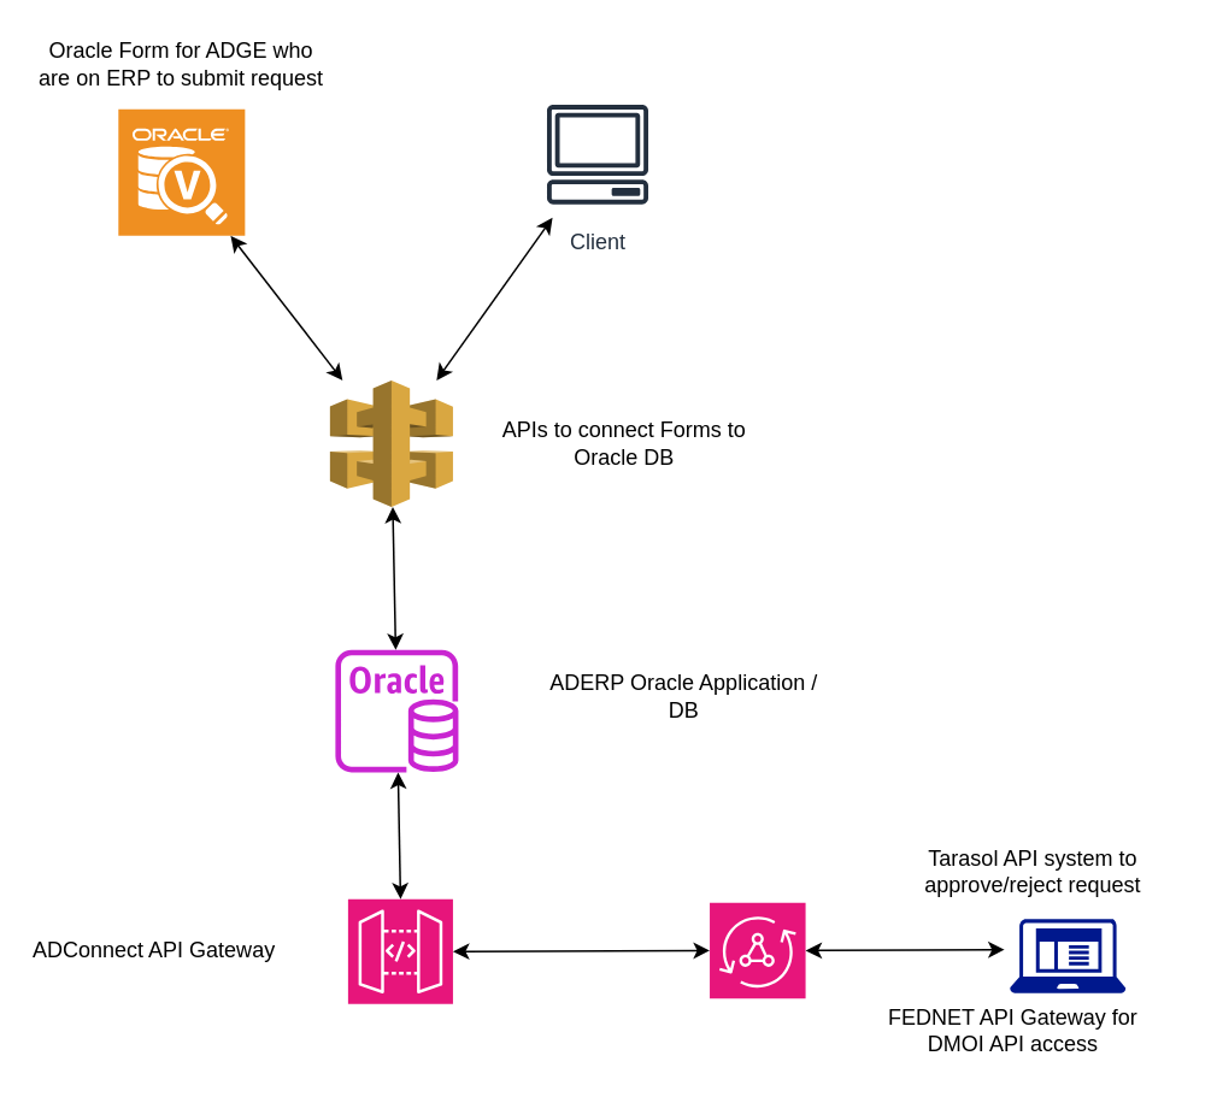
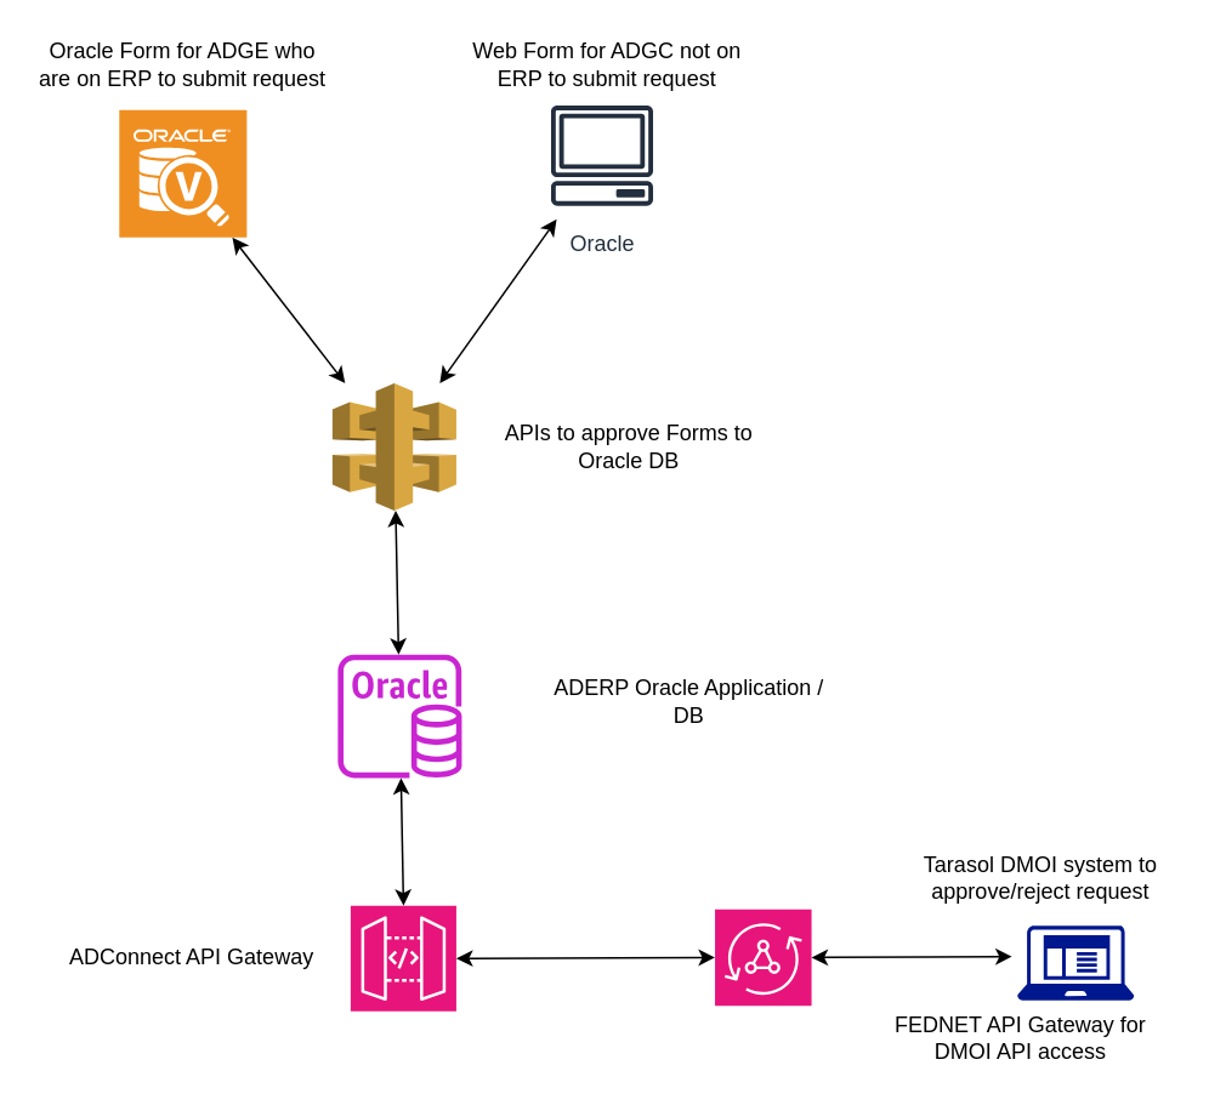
  <mxCell id="0" />
  <mxCell id="1" parent="0" />
  <mxCell id="2" value="" style="sketch=0;outlineConnect=0;fontColor=#232F3E;gradientColor=none;fillColor=#C925D1;strokeColor=none;dashed=0;verticalLabelPosition=bottom;verticalAlign=top;align=center;html=1;fontSize=12;fontStyle=0;aspect=fixed;pointerEvents=1;shape=mxgraph.aws4.rds_oracle_instance;" vertex="1" parent="1"><mxGeometry x="185" y="359" width="68" height="68" as="geometry" /></mxCell>
  <mxCell id="3" value="" style="shadow=0;dashed=0;html=1;strokeColor=none;fillColor=#EF8F21;labelPosition=center;verticalLabelPosition=bottom;verticalAlign=top;align=center;outlineConnect=0;shape=mxgraph.veeam.explorer_for_oracle;" vertex="1" parent="1"><mxGeometry x="65" y="60" width="70" height="70" as="geometry" /></mxCell>
- <mxCell id="4" value="Client" style="sketch=0;outlineConnect=0;fontColor=#232F3E;gradientColor=none;strokeColor=#232F3E;fillColor=#ffffff;dashed=0;verticalLabelPosition=bottom;verticalAlign=top;align=center;html=1;fontSize=12;fontStyle=0;aspect=fixed;shape=mxgraph.aws4.resourceIcon;resIcon=mxgraph.aws4.client;" vertex="1" parent="1"><mxGeometry x="295" y="50" width="70" height="70" as="geometry" /></mxCell>
+ <mxCell id="4" value="Oracle" style="sketch=0;outlineConnect=0;fontColor=#232F3E;gradientColor=none;strokeColor=#232F3E;fillColor=#ffffff;dashed=0;verticalLabelPosition=bottom;verticalAlign=top;align=center;html=1;fontSize=12;fontStyle=0;aspect=fixed;shape=mxgraph.aws4.resourceIcon;resIcon=mxgraph.aws4.client;" vertex="1" parent="1"><mxGeometry x="295" y="50" width="70" height="70" as="geometry" /></mxCell>
  <mxCell id="5" value="" style="sketch=0;points=[[0,0,0],[0.25,0,0],[0.5,0,0],[0.75,0,0],[1,0,0],[0,1,0],[0.25,1,0],[0.5,1,0],[0.75,1,0],[1,1,0],[0,0.25,0],[0,0.5,0],[0,0.75,0],[1,0.25,0],[1,0.5,0],[1,0.75,0]];outlineConnect=0;fontColor=#232F3E;fillColor=#E7157B;strokeColor=#ffffff;dashed=0;verticalLabelPosition=bottom;verticalAlign=top;align=center;html=1;fontSize=12;fontStyle=0;aspect=fixed;shape=mxgraph.aws4.resourceIcon;resIcon=mxgraph.aws4.api_gateway;" vertex="1" parent="1"><mxGeometry x="192" y="497" width="58" height="58" as="geometry" /></mxCell>
  <mxCell id="6" value="" style="sketch=0;points=[[0,0,0],[0.25,0,0],[0.5,0,0],[0.75,0,0],[1,0,0],[0,1,0],[0.25,1,0],[0.5,1,0],[0.75,1,0],[1,1,0],[0,0.25,0],[0,0.5,0],[0,0.75,0],[1,0.25,0],[1,0.5,0],[1,0.75,0]];outlineConnect=0;fontColor=#232F3E;fillColor=#E7157B;strokeColor=#ffffff;dashed=0;verticalLabelPosition=bottom;verticalAlign=top;align=center;html=1;fontSize=12;fontStyle=0;aspect=fixed;shape=mxgraph.aws4.resourceIcon;resIcon=mxgraph.aws4.appsync;" vertex="1" parent="1"><mxGeometry x="392" y="499" width="53" height="53" as="geometry" /></mxCell>
  <mxCell id="7" value="" style="outlineConnect=0;dashed=0;verticalLabelPosition=bottom;verticalAlign=top;align=center;html=1;shape=mxgraph.aws3.api_gateway;fillColor=#D9A741;gradientColor=none;" vertex="1" parent="1"><mxGeometry x="182" y="210" width="68" height="70" as="geometry" /></mxCell>
  <mxCell id="8" value="" style="endArrow=classic;startArrow=classic;html=1;rounded=0;" edge="1" parent="1" source="7" target="4"><mxGeometry width="50" height="50" relative="1" as="geometry"><mxPoint x="265" y="320" as="sourcePoint" /><mxPoint x="315" y="270" as="targetPoint" /></mxGeometry></mxCell>
  <mxCell id="9" value="" style="endArrow=classic;startArrow=classic;html=1;rounded=0;" edge="1" parent="1" source="3" target="7"><mxGeometry width="50" height="50" relative="1" as="geometry"><mxPoint x="265" y="320" as="sourcePoint" /><mxPoint x="315" y="270" as="targetPoint" /></mxGeometry></mxCell>
  <mxCell id="10" value="" style="endArrow=classic;startArrow=classic;html=1;rounded=0;" edge="1" parent="1" source="2" target="7"><mxGeometry width="50" height="50" relative="1" as="geometry"><mxPoint x="265" y="320" as="sourcePoint" /><mxPoint x="315" y="270" as="targetPoint" /></mxGeometry></mxCell>
  <mxCell id="11" value="" style="endArrow=classic;startArrow=classic;html=1;rounded=0;exitX=0.5;exitY=0;exitDx=0;exitDy=0;exitPerimeter=0;" edge="1" parent="1" source="5" target="2"><mxGeometry width="50" height="50" relative="1" as="geometry"><mxPoint x="265" y="320" as="sourcePoint" /><mxPoint x="315" y="270" as="targetPoint" /></mxGeometry></mxCell>
  <mxCell id="12" value="" style="endArrow=classic;startArrow=classic;html=1;rounded=0;entryX=0;entryY=0.5;entryDx=0;entryDy=0;entryPerimeter=0;exitX=1;exitY=0.5;exitDx=0;exitDy=0;exitPerimeter=0;" edge="1" parent="1" source="5" target="6"><mxGeometry width="50" height="50" relative="1" as="geometry"><mxPoint x="265" y="450" as="sourcePoint" /><mxPoint x="315" y="400" as="targetPoint" /></mxGeometry></mxCell>
  <mxCell id="13" value="" style="endArrow=classic;startArrow=classic;html=1;rounded=0;exitX=1;exitY=0.5;exitDx=0;exitDy=0;exitPerimeter=0;" edge="1" parent="1" source="6"><mxGeometry width="50" height="50" relative="1" as="geometry"><mxPoint x="265" y="450" as="sourcePoint" /><mxPoint x="555" y="525" as="targetPoint" /></mxGeometry></mxCell>
  <mxCell id="14" value="Oracle Form for ADGE who are on ERP to submit request" style="text;html=1;strokeColor=none;fillColor=none;align=center;verticalAlign=middle;whiteSpace=wrap;rounded=0;" vertex="1" parent="1"><mxGeometry x="20" y="20" width="160" height="30" as="geometry" /></mxCell>
- <mxCell id="16" value="APIs to connect Forms to Oracle DB" style="text;html=1;strokeColor=none;fillColor=none;align=center;verticalAlign=middle;whiteSpace=wrap;rounded=0;" vertex="1" parent="1"><mxGeometry x="265" y="230" width="160" height="30" as="geometry" /></mxCell>
+ <mxCell id="15" value="Web Form for ADGC not on ERP to submit request" style="text;html=1;strokeColor=none;fillColor=none;align=center;verticalAlign=middle;whiteSpace=wrap;rounded=0;" vertex="1" parent="1"><mxGeometry x="253" y="20" width="160" height="30" as="geometry" /></mxCell>
+ <mxCell id="16" value="APIs to approve Forms to Oracle DB" style="text;html=1;strokeColor=none;fillColor=none;align=center;verticalAlign=middle;whiteSpace=wrap;rounded=0;" vertex="1" parent="1"><mxGeometry x="265" y="230" width="160" height="30" as="geometry" /></mxCell>
  <mxCell id="17" value="ADERP Oracle Application / DB" style="text;html=1;strokeColor=none;fillColor=none;align=center;verticalAlign=middle;whiteSpace=wrap;rounded=0;" vertex="1" parent="1"><mxGeometry x="298" y="370" width="160" height="30" as="geometry" /></mxCell>
- <mxCell id="18" value="ADConnect API Gateway" style="text;html=1;strokeColor=none;fillColor=none;align=center;verticalAlign=middle;whiteSpace=wrap;rounded=0;" vertex="1" parent="1"><mxGeometry x="5" y="511" width="160" height="30" as="geometry" /></mxCell>
+ <mxCell id="18" value="ADConnect API Gateway" style="text;html=1;strokeColor=none;fillColor=none;align=center;verticalAlign=middle;whiteSpace=wrap;rounded=0;" vertex="1" parent="1"><mxGeometry x="25" y="511" width="160" height="30" as="geometry" /></mxCell>
  <mxCell id="19" value="FEDNET API Gateway for DMOI API access" style="text;html=1;strokeColor=none;fillColor=none;align=center;verticalAlign=middle;whiteSpace=wrap;rounded=0;" vertex="1" parent="1"><mxGeometry x="480" y="555" width="160" height="30" as="geometry" /></mxCell>
- <mxCell id="20" value="Tarasol API system to approve/reject request" style="text;html=1;strokeColor=none;fillColor=none;align=center;verticalAlign=middle;whiteSpace=wrap;rounded=0;" vertex="1" parent="1"><mxGeometry x="490.75" y="467" width="160" height="30" as="geometry" /></mxCell>
+ <mxCell id="20" value="Tarasol DMOI system to approve/reject request" style="text;html=1;strokeColor=none;fillColor=none;align=center;verticalAlign=middle;whiteSpace=wrap;rounded=0;" vertex="1" parent="1"><mxGeometry x="490.75" y="467" width="160" height="30" as="geometry" /></mxCell>
  <mxCell id="21" value="" style="sketch=0;aspect=fixed;pointerEvents=1;shadow=0;dashed=0;html=1;strokeColor=none;labelPosition=center;verticalLabelPosition=bottom;verticalAlign=top;align=center;fillColor=#00188D;shape=mxgraph.mscae.enterprise.client_application" vertex="1" parent="1"><mxGeometry x="558" y="508" width="64.06" height="41" as="geometry" /></mxCell>
